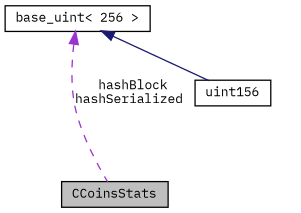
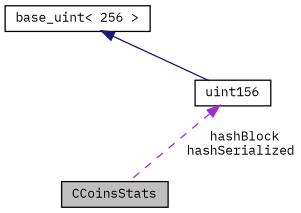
  digraph {
    fontname="IBM Plex Mono"
    node [color=black fillcolor=white fontname="IBM Plex Mono" fontsize=10 shape=record style=filled]
    edge [dir=back fontname="IBM Plex Mono" fontsize=10 labelfontname=Helvetica labelfontsize=10]
    n1 [fillcolor=grey75 fontcolor=black height=0.2 label=CCoinsStats width=0.4]
    n2 [height=0.2 label=uint156 width=0.4]
    n3 [height=0.2 label="base_uint\< 256 \>" width=0.4]
-   n3 -> n1 [color=darkorchid3 label=" hashBlock\nhashSerialized" style=dashed]
+   n2 -> n1 [color=darkorchid3 label=" hashBlock\nhashSerialized" style=dashed]
    n3 -> n2 [color=midnightblue style=solid]
  }
